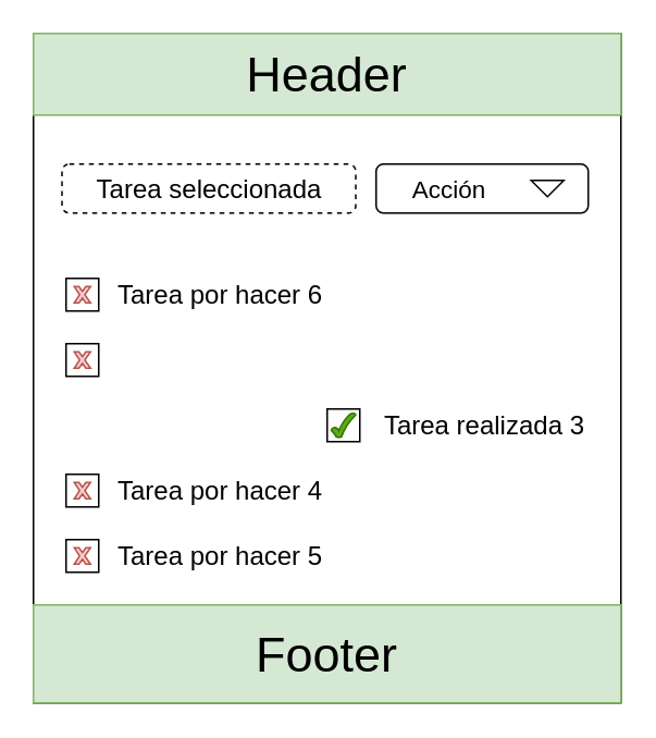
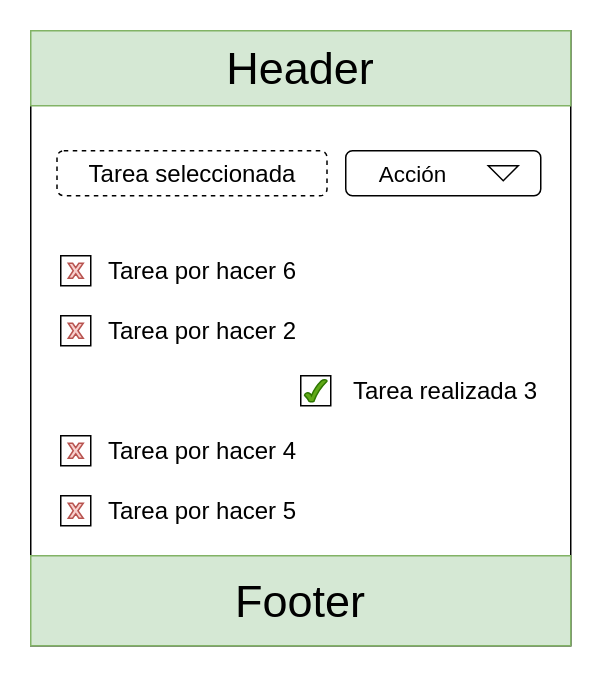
  <mxCell id="0" />
  <mxCell id="1" parent="0" />
  <mxCell id="2" value="" style="rounded=0;whiteSpace=wrap;html=1;" vertex="1" parent="1"><mxGeometry x="20" y="20" width="360" height="410" as="geometry" /></mxCell>
  <mxCell id="3" value="Tarea seleccionada" style="rounded=1;whiteSpace=wrap;html=1;fontSize=16;dashed=1;" vertex="1" parent="1"><mxGeometry x="37.5" y="100" width="180" height="30" as="geometry" /></mxCell>
  <mxCell id="4" value="" style="whiteSpace=wrap;html=1;aspect=fixed;" vertex="1" parent="1"><mxGeometry x="40" y="170" width="20" height="20" as="geometry" /></mxCell>
  <mxCell id="5" value="" style="group" vertex="1" connectable="0" parent="1"><mxGeometry x="230" y="100" width="130" height="30" as="geometry" /></mxCell>
  <mxCell id="6" value="" style="rounded=1;whiteSpace=wrap;html=1;" vertex="1" parent="5"><mxGeometry width="130" height="30" as="geometry" /></mxCell>
  <mxCell id="7" value="" style="triangle;whiteSpace=wrap;html=1;rotation=90;" vertex="1" parent="5"><mxGeometry x="100" y="5" width="10" height="20" as="geometry" /></mxCell>
  <mxCell id="8" value="&lt;font style=&quot;font-size: 15px&quot;&gt;Acción&lt;/font&gt;" style="text;html=1;strokeColor=none;fillColor=none;align=center;verticalAlign=middle;whiteSpace=wrap;rounded=0;" vertex="1" parent="5"><mxGeometry width="90" height="30" as="geometry" /></mxCell>
  <mxCell id="9" value="Tarea por hacer 6" style="text;html=1;strokeColor=none;fillColor=none;align=left;verticalAlign=middle;whiteSpace=wrap;rounded=0;fontSize=16;" vertex="1" parent="1"><mxGeometry x="70" y="170" width="170" height="20" as="geometry" /></mxCell>
  <mxCell id="10" value="" style="whiteSpace=wrap;html=1;aspect=fixed;" vertex="1" parent="1"><mxGeometry x="40" y="210" width="20" height="20" as="geometry" /></mxCell>
+ <mxCell id="11" value="Tarea por hacer 2" style="text;html=1;strokeColor=none;fillColor=none;align=left;verticalAlign=middle;whiteSpace=wrap;rounded=0;fontSize=16;" vertex="1" parent="1"><mxGeometry x="70" y="210" width="170" height="20" as="geometry" /></mxCell>
  <mxCell id="12" value="" style="whiteSpace=wrap;html=1;aspect=fixed;" vertex="1" parent="1"><mxGeometry x="200" y="250" width="20" height="20" as="geometry" /></mxCell>
  <mxCell id="13" value="Tarea realizada 3" style="text;html=1;strokeColor=none;fillColor=none;align=right;verticalAlign=middle;whiteSpace=wrap;rounded=0;fontSize=16;" vertex="1" parent="1"><mxGeometry x="230" y="250" width="130" height="20" as="geometry" /></mxCell>
  <mxCell id="14" value="" style="whiteSpace=wrap;html=1;aspect=fixed;" vertex="1" parent="1"><mxGeometry x="40" y="290" width="20" height="20" as="geometry" /></mxCell>
  <mxCell id="15" value="Tarea por hacer 4" style="text;html=1;strokeColor=none;fillColor=none;align=left;verticalAlign=middle;whiteSpace=wrap;rounded=0;fontSize=16;" vertex="1" parent="1"><mxGeometry x="70" y="290" width="170" height="20" as="geometry" /></mxCell>
  <mxCell id="16" value="" style="whiteSpace=wrap;html=1;aspect=fixed;" vertex="1" parent="1"><mxGeometry x="40" y="330" width="20" height="20" as="geometry" /></mxCell>
  <mxCell id="17" value="Tarea por hacer 5" style="text;html=1;strokeColor=none;fillColor=none;align=left;verticalAlign=middle;whiteSpace=wrap;rounded=0;fontSize=16;" vertex="1" parent="1"><mxGeometry x="70" y="330" width="170" height="20" as="geometry" /></mxCell>
  <mxCell id="18" value="" style="rounded=0;whiteSpace=wrap;html=1;fontSize=16;align=left;fillColor=#d5e8d4;strokeColor=#82b366;" vertex="1" parent="1"><mxGeometry x="20" y="370" width="360" height="60" as="geometry" /></mxCell>
  <mxCell id="19" value="&lt;font style=&quot;font-size: 30px&quot;&gt;Footer&lt;/font&gt;" style="text;html=1;strokeColor=none;fillColor=none;align=center;verticalAlign=middle;whiteSpace=wrap;rounded=0;fontSize=16;" vertex="1" parent="1"><mxGeometry x="180" y="390" width="40" height="20" as="geometry" /></mxCell>
  <mxCell id="20" value="" style="rounded=0;whiteSpace=wrap;html=1;fontSize=16;align=left;fillColor=#d5e8d4;strokeColor=#82b366;" vertex="1" parent="1"><mxGeometry x="20" y="20" width="360" height="50" as="geometry" /></mxCell>
  <mxCell id="21" value="&lt;div&gt;&lt;font style=&quot;font-size: 30px&quot;&gt;Header&lt;/font&gt;&lt;/div&gt;" style="text;html=1;strokeColor=none;fillColor=none;align=center;verticalAlign=middle;whiteSpace=wrap;rounded=0;fontSize=16;" vertex="1" parent="1"><mxGeometry x="180" y="35" width="40" height="20" as="geometry" /></mxCell>
  <mxCell id="22" value="" style="verticalLabelPosition=bottom;verticalAlign=top;html=1;shape=mxgraph.basic.tick;fontSize=16;align=right;fillColor=#60a917;strokeColor=#2D7600;fontColor=#ffffff;" vertex="1" parent="1"><mxGeometry x="202.5" y="252.5" width="15" height="15" as="geometry" /></mxCell>
  <mxCell id="23" value="" style="verticalLabelPosition=bottom;verticalAlign=top;html=1;shape=mxgraph.basic.x;fontSize=12;align=right;fillColor=#f8cecc;strokeColor=#b85450;" vertex="1" parent="1"><mxGeometry x="45" y="215" width="10" height="10" as="geometry" /></mxCell>
  <mxCell id="24" value="" style="verticalLabelPosition=bottom;verticalAlign=top;html=1;shape=mxgraph.basic.x;fontSize=12;align=right;fillColor=#f8cecc;strokeColor=#b85450;" vertex="1" parent="1"><mxGeometry x="45" y="175" width="10" height="10" as="geometry" /></mxCell>
  <mxCell id="25" value="" style="verticalLabelPosition=bottom;verticalAlign=top;html=1;shape=mxgraph.basic.x;fontSize=12;align=right;fillColor=#f8cecc;strokeColor=#b85450;" vertex="1" parent="1"><mxGeometry x="45" y="295" width="10" height="10" as="geometry" /></mxCell>
  <mxCell id="26" value="" style="verticalLabelPosition=bottom;verticalAlign=top;html=1;shape=mxgraph.basic.x;fontSize=12;align=right;fillColor=#f8cecc;strokeColor=#b85450;" vertex="1" parent="1"><mxGeometry x="45" y="335" width="10" height="10" as="geometry" /></mxCell>
